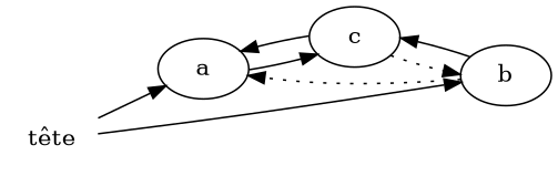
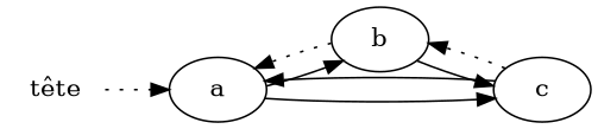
  digraph {
    fontname="DejaVu Serif"
    rankdir=LR
    splines=true
    node [fontname="DejaVu Serif"]
    edge [fontname="DejaVu Serif"]
    n1 [label="tête" shape=plaintext]
    n2 [label=a]
    n3 [label=b]
    n4 [label=c]
-   n1 -> n2
-   n1 -> n3
+   n1 -> n2 [style=dotted]
+   n2 -> n3
    n2 -> n4 [style=solid]
    n3 -> n2 [style=dotted]
    n3 -> n4
    n4 -> n2
    n4 -> n3 [style=dotted]
  }
